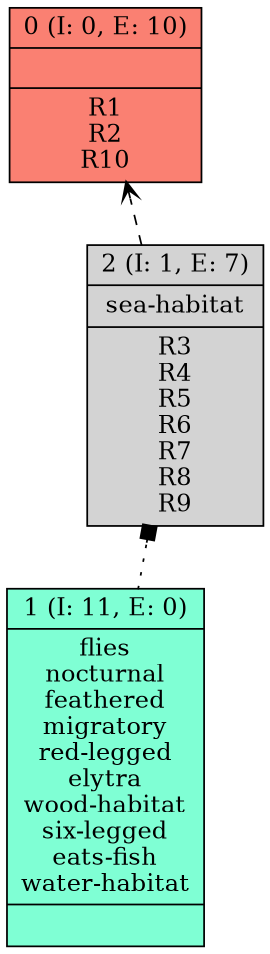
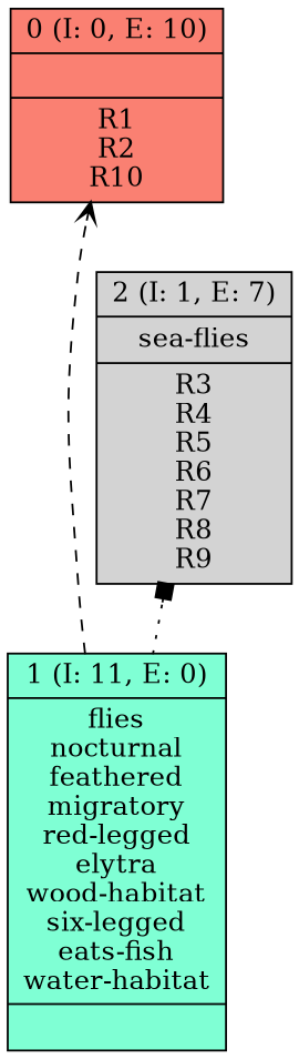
  digraph {
    rankdir=BT
    node [shape=record style=filled]
    n1 [fillcolor=salmon label="{0 (I: 0, E: 10)||R1\nR2\nR10\n}"]
    n2 [fillcolor=aquamarine label="{1 (I: 11, E: 0)|flies\nnocturnal\nfeathered\nmigratory\nred-legged\nelytra\nwood-habitat\nsix-legged\neats-fish\nwater-habitat\n|}"]
-   n3 [fillcolor=lightgrey label="{2 (I: 1, E: 7)|sea-habitat\n|R3\nR4\nR5\nR6\nR7\nR8\nR9\n}"]
+   n3 [fillcolor=lightgrey label="{2 (I: 1, E: 7)|sea-flies\n|R3\nR4\nR5\nR6\nR7\nR8\nR9\n}"]
    n2 -> n3 [arrowhead=box style=dotted]
-   n3 -> n1 [arrowhead=vee style=dashed]
+   n2 -> n1 [arrowhead=vee style=dashed]
  }
